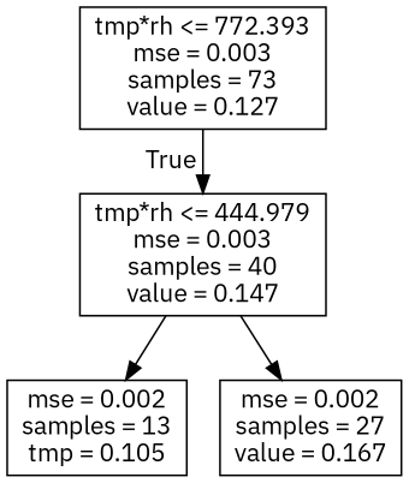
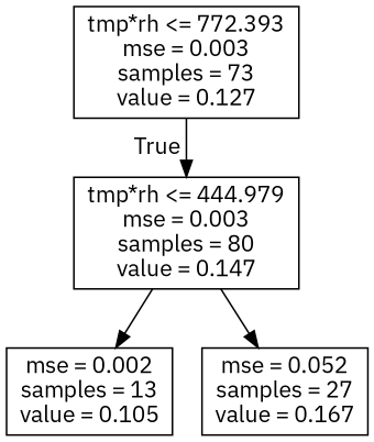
  digraph {
    fontname="IBM Plex Sans"
    node [fontname="IBM Plex Sans" shape=box]
    edge [fontname="IBM Plex Sans"]
    n1 [label="tmp*rh <= 772.393\nmse = 0.003\nsamples = 73\nvalue = 0.127"]
-   n2 [label="tmp*rh <= 444.979\nmse = 0.003\nsamples = 40\nvalue = 0.147"]
-   n3 [label="mse = 0.002\nsamples = 13\ntmp = 0.105"]
-   n4 [label="mse = 0.002\nsamples = 27\nvalue = 0.167"]
+   n2 [label="tmp*rh <= 444.979\nmse = 0.003\nsamples = 80\nvalue = 0.147"]
+   n3 [label="mse = 0.002\nsamples = 13\nvalue = 0.105"]
+   n4 [label="mse = 0.052\nsamples = 27\nvalue = 0.167"]
    n1 -> n2 [headlabel=True labelangle=45 labeldistance=2.5]
    n2 -> n3
    n2 -> n4
  }
